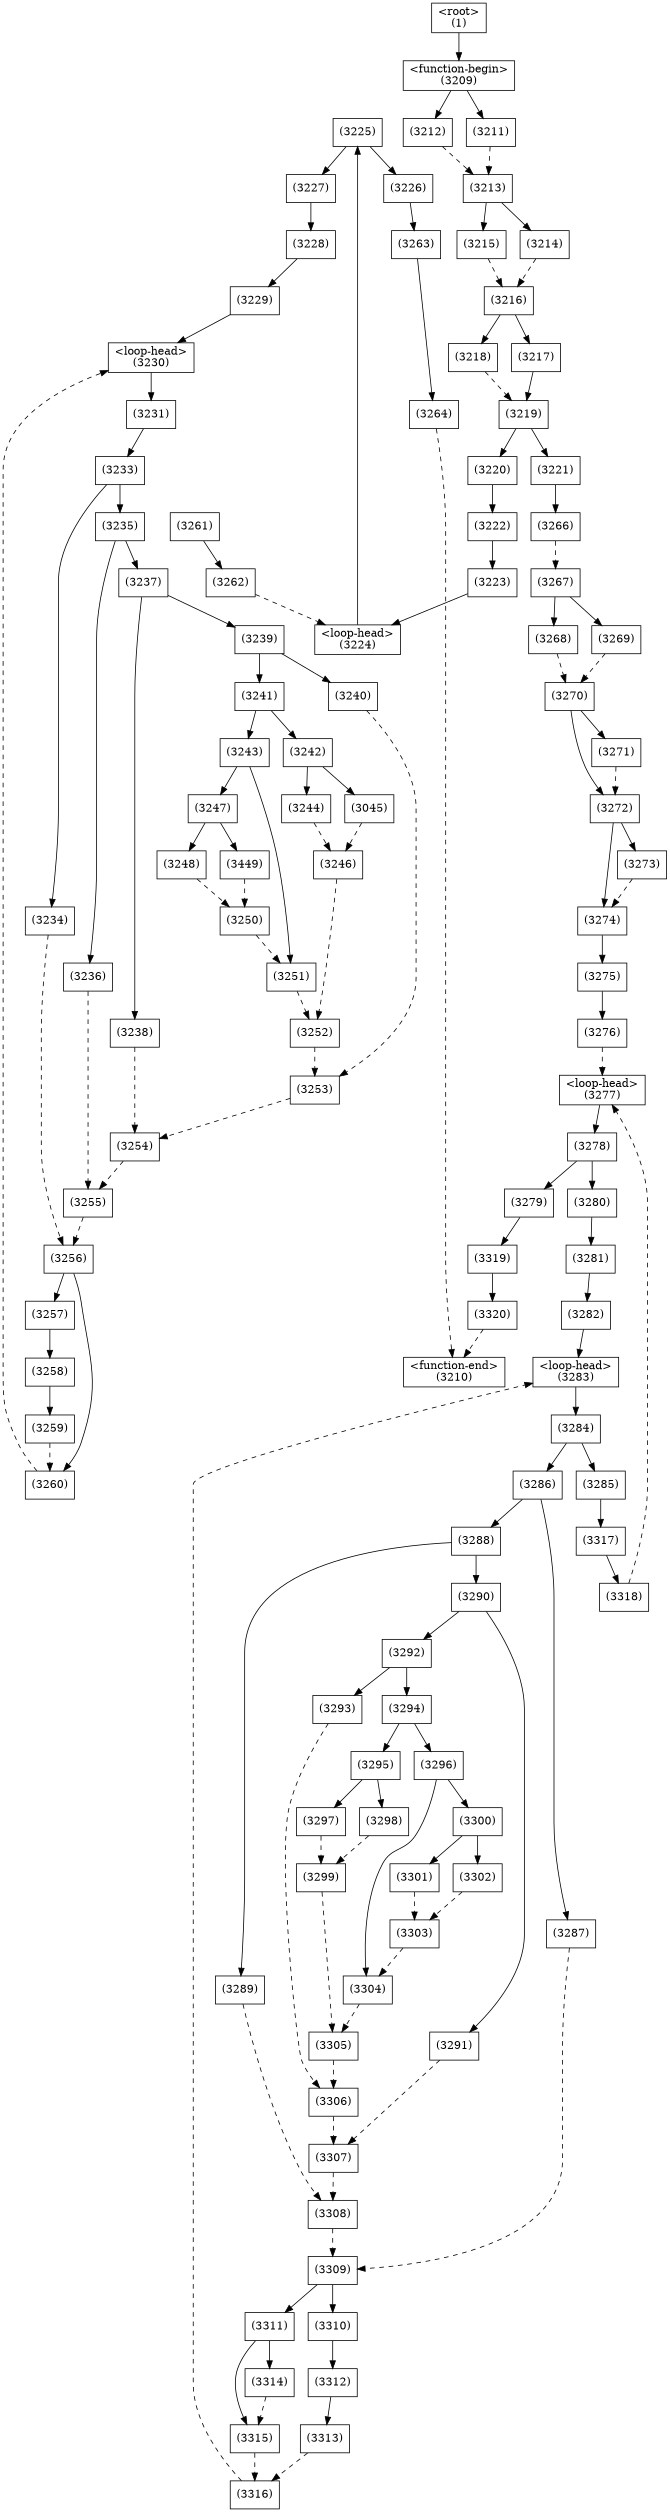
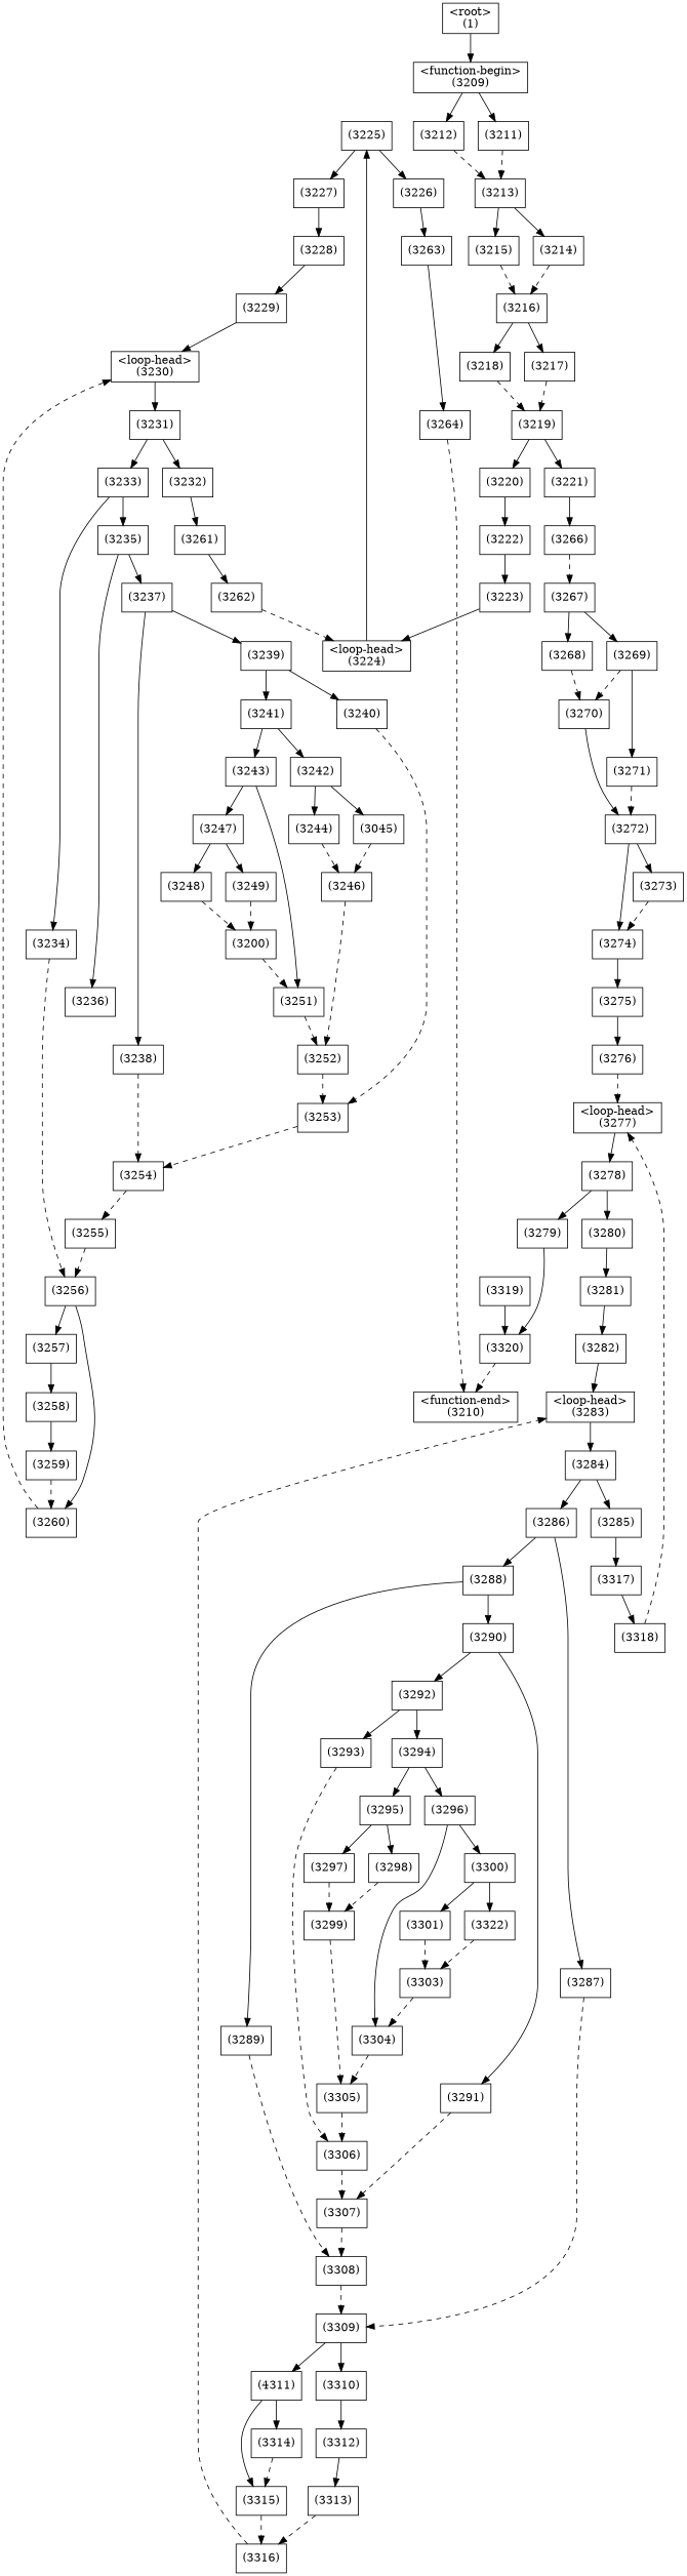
  digraph {
    node [shape=box]
    edge [style=solid]
    n1 [label="(3320)"]
    n2 [label="<function-end>\n(3210)"]
    n3 [label="(3319)"]
    n4 [label="(3279)"]
    n5 [label="(3318)"]
    n6 [label="<loop-head>\n(3277)"]
    n7 [label="(3278)"]
    n8 [label="(3317)"]
    n9 [label="(3285)"]
    n10 [label="(3316)"]
    n11 [label="<loop-head>\n(3283)"]
    n12 [label="(3284)"]
    n13 [label="(3315)"]
    n14 [label="(3313)"]
    n15 [label="(3314)"]
-   n16 [label="(3311)"]
+   n16 [label="(4311)"]
    n17 [label="(3312)"]
    n18 [label="(3310)"]
    n19 [label="(3309)"]
    n20 [label="(3308)"]
    n21 [label="(3287)"]
    n22 [label="(3307)"]
    n23 [label="(3289)"]
    n24 [label="(3306)"]
    n25 [label="(3291)"]
    n26 [label="(3305)"]
    n27 [label="(3293)"]
    n28 [label="(3304)"]
    n29 [label="(3299)"]
    n30 [label="(3303)"]
    n31 [label="(3296)"]
    n32 [label="(3300)"]
-   n33 [label="(3302)"]
+   n33 [label="(3322)"]
    n34 [label="(3301)"]
    n35 [label="(3298)"]
    n36 [label="(3297)"]
    n37 [label="(3295)"]
    n38 [label="(3294)"]
    n39 [label="(3292)"]
    n40 [label="(3290)"]
    n41 [label="(3288)"]
    n42 [label="(3286)"]
    n43 [label="(3282)"]
    n44 [label="(3281)"]
    n45 [label="(3280)"]
    n46 [label="(3276)"]
    n47 [label="(3275)"]
    n48 [label="(3274)"]
    n49 [label="(3273)"]
    n50 [label="(3272)"]
    n51 [label="(3271)"]
    n52 [label="(3270)"]
    n53 [label="(3269)"]
    n54 [label="(3268)"]
    n55 [label="(3267)"]
    n56 [label="(3266)"]
    n57 [label="(3221)"]
    n58 [label="(3264)"]
    n59 [label="(3263)"]
    n60 [label="(3226)"]
    n61 [label="(3262)"]
    n62 [label="<loop-head>\n(3224)"]
    n63 [label="(3225)"]
    n64 [label="(3261)"]
+   n65 [label="(3232)"]
    n66 [label="(3260)"]
    n67 [label="<loop-head>\n(3230)"]
    n68 [label="(3231)"]
    n69 [label="(3259)"]
    n70 [label="(3256)"]
    n71 [label="(3257)"]
    n72 [label="(3258)"]
    n73 [label="(3255)"]
    n74 [label="(3234)"]
    n75 [label="(3254)"]
    n76 [label="(3236)"]
    n77 [label="(3253)"]
    n78 [label="(3238)"]
    n79 [label="(3252)"]
    n80 [label="(3240)"]
    n81 [label="(3251)"]
    n82 [label="(3246)"]
-   n83 [label="(3250)"]
+   n83 [label="(3200)"]
    n84 [label="(3243)"]
    n85 [label="(3247)"]
-   n86 [label="(3449)"]
+   n86 [label="(3249)"]
    n87 [label="(3248)"]
    n88 [label="(3045)"]
    n89 [label="(3244)"]
    n90 [label="(3242)"]
    n91 [label="(3241)"]
    n92 [label="(3239)"]
    n93 [label="(3237)"]
    n94 [label="(3235)"]
    n95 [label="(3233)"]
    n96 [label="(3229)"]
    n97 [label="(3228)"]
    n98 [label="(3227)"]
    n99 [label="(3223)"]
    n100 [label="(3222)"]
    n101 [label="(3220)"]
    n102 [label="(3219)"]
    n103 [label="(3218)"]
    n104 [label="(3217)"]
    n105 [label="(3216)"]
    n106 [label="(3215)"]
    n107 [label="(3214)"]
    n108 [label="(3213)"]
    n109 [label="(3212)"]
    n110 [label="(3211)"]
    n111 [label="<function-begin>\n(3209)"]
    n112 [label="<root>\n(1)"]
    n1 -> n2 [style=dashed]
    n3 -> n1
-   n4 -> n3
+   n4 -> n1
    n5 -> n6 [style=dashed]
    n6 -> n7
    n7 -> n4
    n7 -> n45
    n8 -> n5
    n9 -> n8
    n10 -> n11 [style=dashed]
    n11 -> n12
    n12 -> n9
    n12 -> n42
    n13 -> n10 [style=dashed]
    n14 -> n10 [style=dashed]
    n15 -> n13 [style=dashed]
    n16 -> n13
    n16 -> n15
    n17 -> n14
    n18 -> n17
    n19 -> n16
    n19 -> n18
    n20 -> n19 [style=dashed]
    n21 -> n19 [style=dashed]
    n22 -> n20 [style=dashed]
    n23 -> n20 [style=dashed]
    n24 -> n22 [style=dashed]
    n25 -> n22 [style=dashed]
    n26 -> n24 [style=dashed]
    n27 -> n24 [style=dashed]
    n28 -> n26 [style=dashed]
    n29 -> n26 [style=dashed]
    n30 -> n28 [style=dashed]
    n31 -> n28
    n31 -> n32
    n32 -> n33
    n32 -> n34
    n33 -> n30 [style=dashed]
    n34 -> n30 [style=dashed]
    n35 -> n29 [style=dashed]
    n36 -> n29 [style=dashed]
    n37 -> n35
    n37 -> n36
    n38 -> n31
    n38 -> n37
    n39 -> n27
    n39 -> n38
    n40 -> n25
    n40 -> n39
    n41 -> n23
    n41 -> n40
    n42 -> n21
    n42 -> n41
    n43 -> n11
    n44 -> n43
    n45 -> n44
    n46 -> n6 [style=dashed]
    n47 -> n46
    n48 -> n47
    n49 -> n48 [style=dashed]
    n50 -> n48
    n50 -> n49
    n51 -> n50 [style=dashed]
    n52 -> n50
-   n52 -> n51
+   n53 -> n51
    n53 -> n52 [style=dashed]
    n54 -> n52 [style=dashed]
    n55 -> n53
    n55 -> n54
    n56 -> n55 [style=dashed]
    n57 -> n56
    n58 -> n2 [style=dashed]
    n59 -> n58
    n60 -> n59
    n61 -> n62 [style=dashed]
    n62 -> n63
    n63 -> n60
    n63 -> n98
    n64 -> n61
+   n65 -> n64
    n66 -> n67 [style=dashed]
    n67 -> n68
+   n68 -> n65
    n68 -> n95
    n69 -> n66 [style=dashed]
    n70 -> n66
    n70 -> n71
    n71 -> n72
    n72 -> n69
    n73 -> n70 [style=dashed]
    n74 -> n70 [style=dashed]
    n75 -> n73 [style=dashed]
-   n76 -> n73 [style=dashed]
    n77 -> n75 [style=dashed]
    n78 -> n75 [style=dashed]
    n79 -> n77 [style=dashed]
    n80 -> n77 [style=dashed]
    n81 -> n79 [style=dashed]
    n82 -> n79 [style=dashed]
    n83 -> n81 [style=dashed]
    n84 -> n81
    n84 -> n85
    n85 -> n86
    n85 -> n87
    n86 -> n83 [style=dashed]
    n87 -> n83 [style=dashed]
    n88 -> n82 [style=dashed]
    n89 -> n82 [style=dashed]
    n90 -> n88
    n90 -> n89
    n91 -> n84
    n91 -> n90
    n92 -> n80
    n92 -> n91
    n93 -> n78
    n93 -> n92
    n94 -> n76
    n94 -> n93
    n95 -> n74
    n95 -> n94
    n96 -> n67
    n97 -> n96
    n98 -> n97
    n99 -> n62
    n100 -> n99
    n101 -> n100
    n102 -> n57
    n102 -> n101
    n103 -> n102 [style=dashed]
-   n104 -> n102
+   n104 -> n102 [style=dashed]
    n105 -> n103
    n105 -> n104
    n106 -> n105 [style=dashed]
    n107 -> n105 [style=dashed]
    n108 -> n106
    n108 -> n107
    n109 -> n108 [style=dashed]
    n110 -> n108 [style=dashed]
    n111 -> n109
    n111 -> n110
    n112 -> n111
  }
